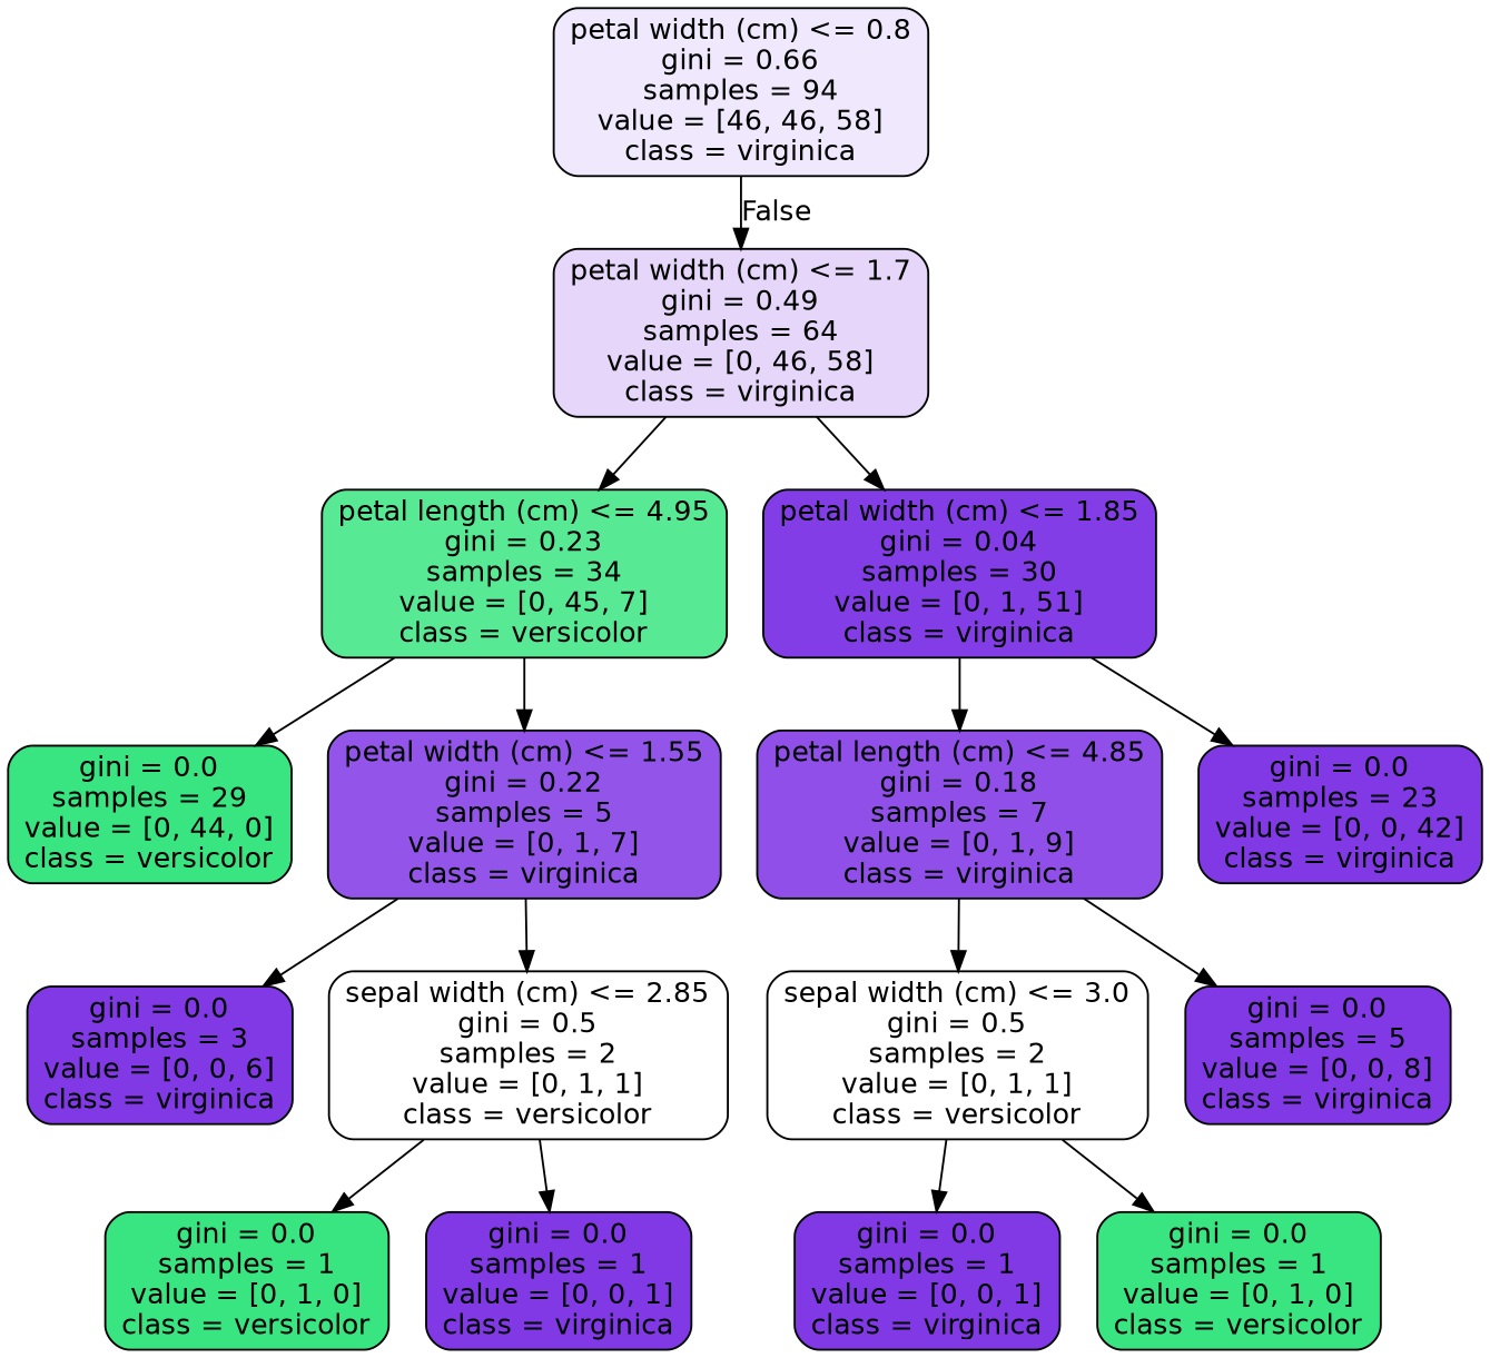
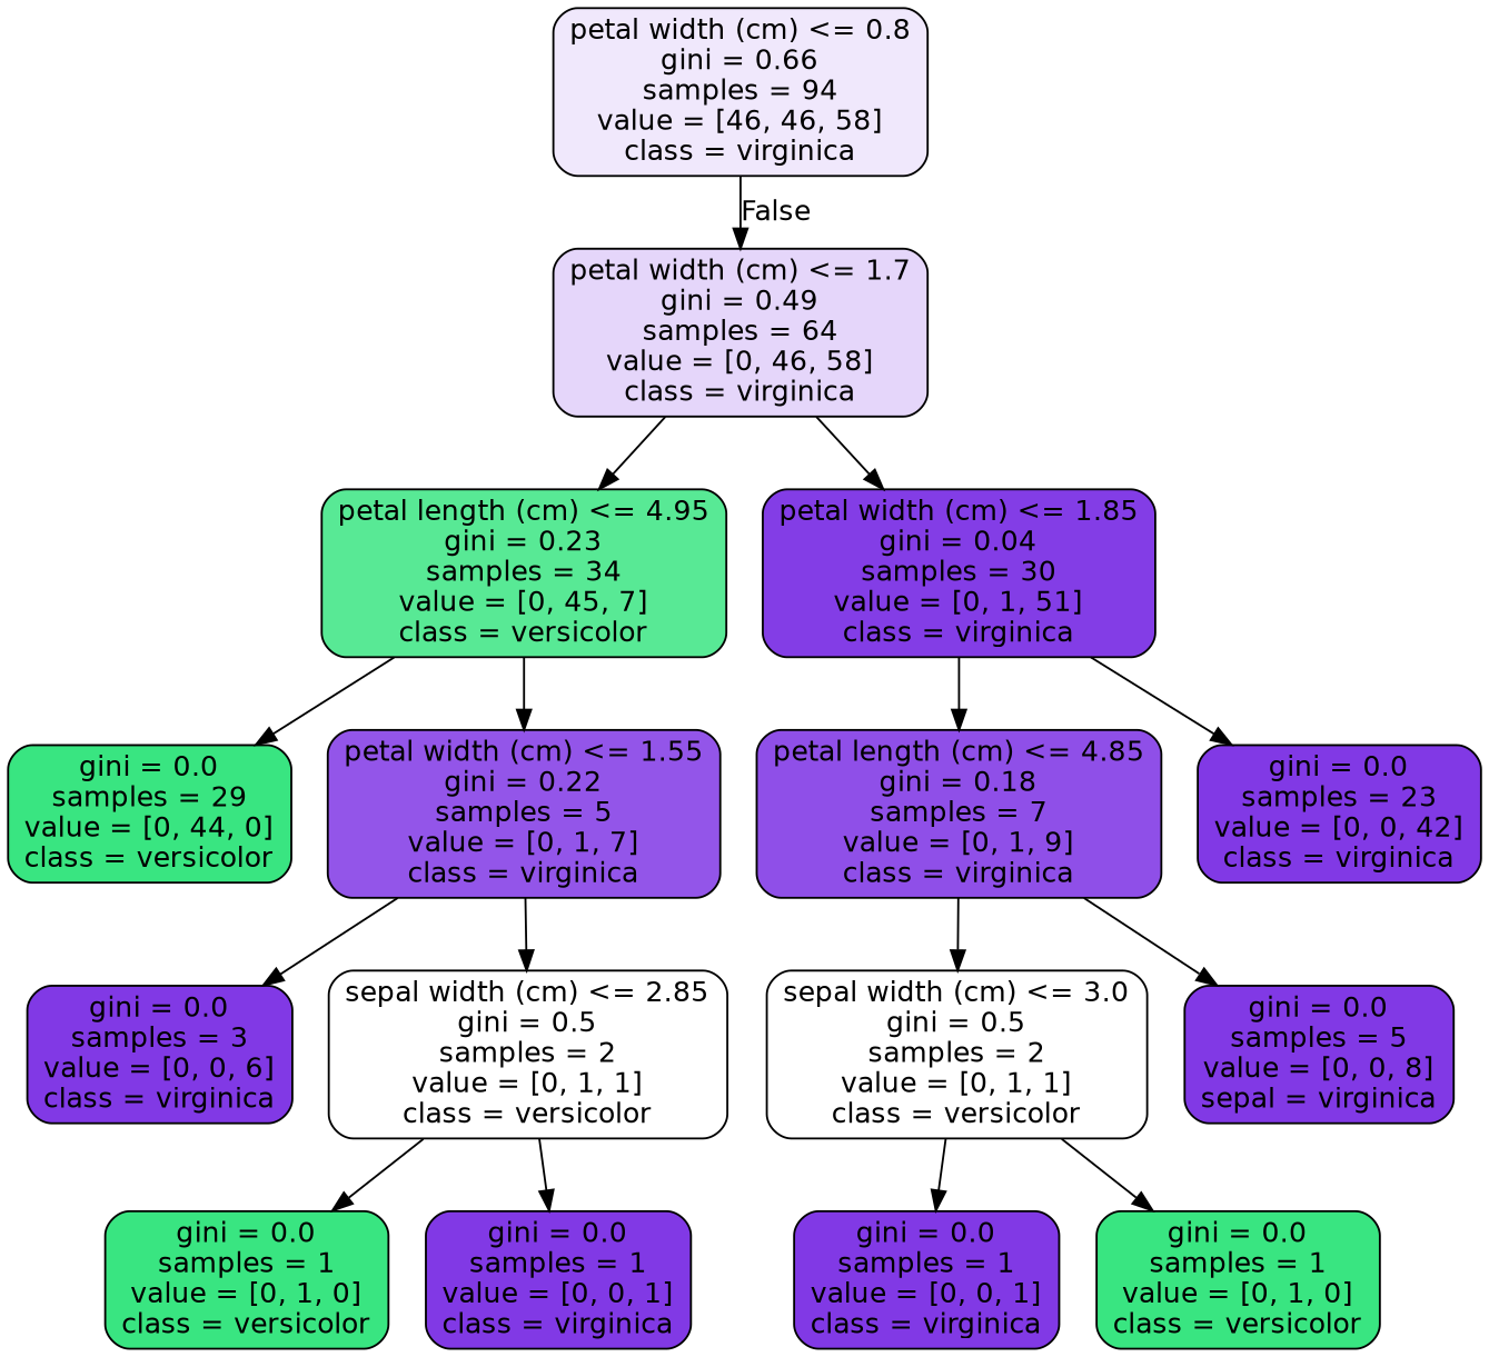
  digraph {
    node [color=black fillcolor="#8139e5" fontname=helvetica shape=box style="filled, rounded"]
    edge [fontname=helvetica]
    n1 [fillcolor="#f0e8fc" label="petal width (cm) <= 0.8\ngini = 0.66\nsamples = 94\nvalue = [46, 46, 58]\nclass = virginica"]
    n2 [fillcolor="#e5d6fa" label="petal width (cm) <= 1.7\ngini = 0.49\nsamples = 64\nvalue = [0, 46, 58]\nclass = virginica"]
    n3 [fillcolor="#58e995" label="petal length (cm) <= 4.95\ngini = 0.23\nsamples = 34\nvalue = [0, 45, 7]\nclass = versicolor"]
    n4 [fillcolor="#833de6" label="petal width (cm) <= 1.85\ngini = 0.04\nsamples = 30\nvalue = [0, 1, 51]\nclass = virginica"]
    n5 [fillcolor="#39e581" label="gini = 0.0\nsamples = 29\nvalue = [0, 44, 0]\nclass = versicolor"]
    n6 [fillcolor="#9355e9" label="petal width (cm) <= 1.55\ngini = 0.22\nsamples = 5\nvalue = [0, 1, 7]\nclass = virginica"]
    n7 [fillcolor="#8f4fe8" label="petal length (cm) <= 4.85\ngini = 0.18\nsamples = 7\nvalue = [0, 1, 9]\nclass = virginica"]
    n8 [label="gini = 0.0\nsamples = 23\nvalue = [0, 0, 42]\nclass = virginica"]
    n9 [label="gini = 0.0\nsamples = 3\nvalue = [0, 0, 6]\nclass = virginica"]
    n10 [fillcolor="#ffffff" label="sepal width (cm) <= 2.85\ngini = 0.5\nsamples = 2\nvalue = [0, 1, 1]\nclass = versicolor"]
    n11 [fillcolor="#39e581" label="gini = 0.0\nsamples = 1\nvalue = [0, 1, 0]\nclass = versicolor"]
    n12 [label="gini = 0.0\nsamples = 1\nvalue = [0, 0, 1]\nclass = virginica"]
    n13 [fillcolor="#ffffff" label="sepal width (cm) <= 3.0\ngini = 0.5\nsamples = 2\nvalue = [0, 1, 1]\nclass = versicolor"]
-   n14 [label="gini = 0.0\nsamples = 5\nvalue = [0, 0, 8]\nclass = virginica"]
+   n14 [label="gini = 0.0\nsamples = 5\nvalue = [0, 0, 8]\nsepal = virginica"]
    n15 [label="gini = 0.0\nsamples = 1\nvalue = [0, 0, 1]\nclass = virginica"]
    n16 [fillcolor="#39e581" label="gini = 0.0\nsamples = 1\nvalue = [0, 1, 0]\nclass = versicolor"]
    n1 -> n2 [headlabel=False labelangle=-45 labeldistance=2.5]
    n2 -> n3
    n2 -> n4
    n3 -> n5
    n3 -> n6
    n4 -> n7
    n4 -> n8
    n6 -> n9
    n6 -> n10
    n7 -> n13
    n7 -> n14
    n10 -> n11
    n10 -> n12
    n13 -> n15
    n13 -> n16
  }
